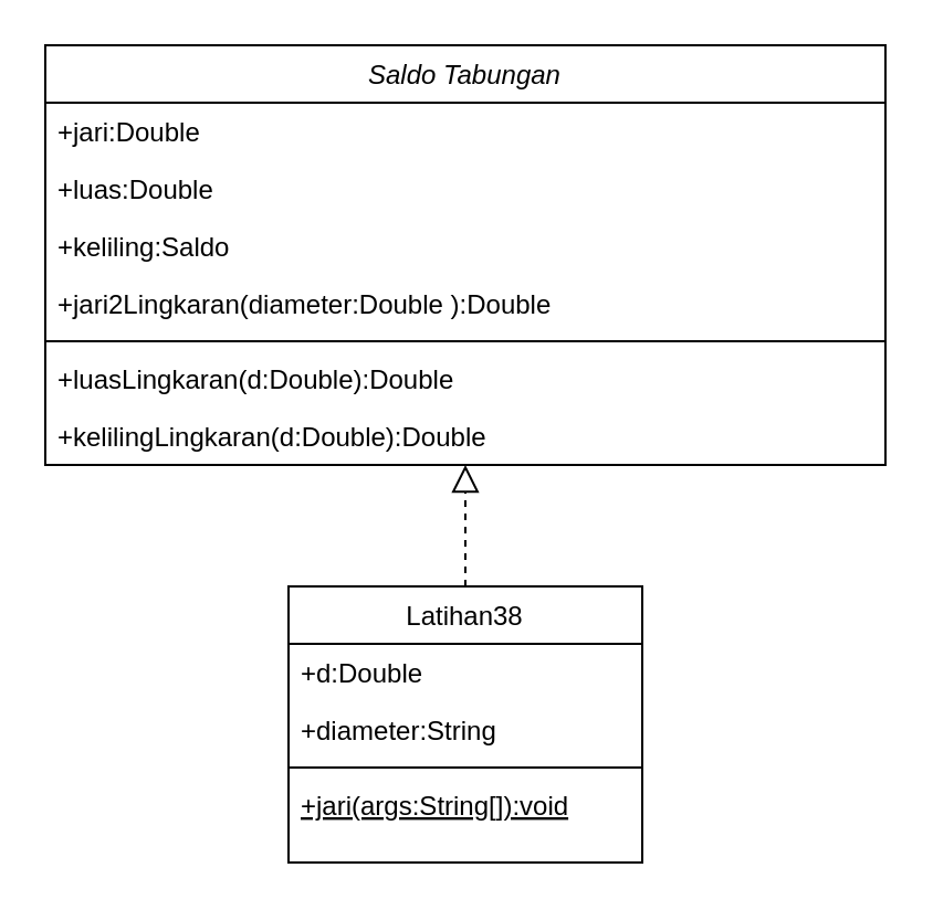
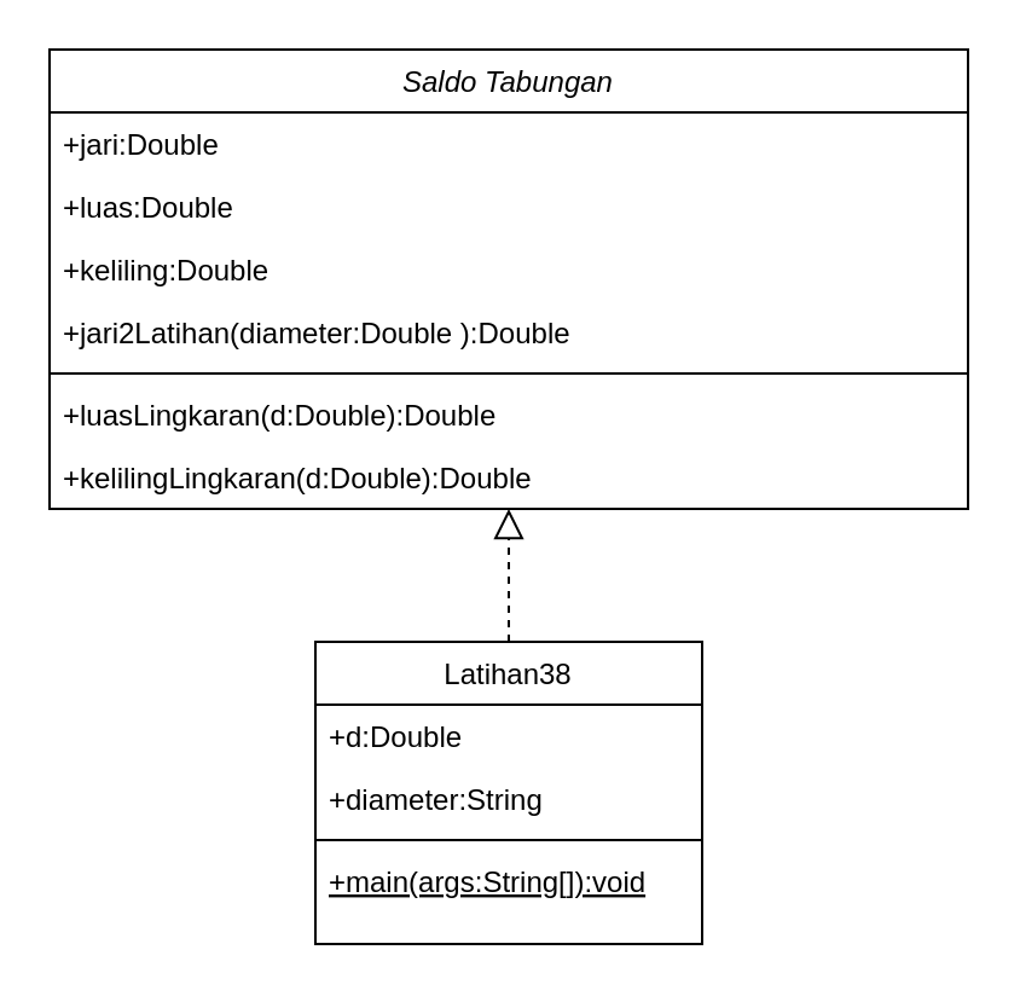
  <mxCell id="0" />
  <mxCell id="1" parent="0" />
  <mxCell id="2" value="Saldo Tabungan" style="swimlane;fontStyle=2;align=center;verticalAlign=top;childLayout=stackLayout;horizontal=1;startSize=26;horizontalStack=0;resizeParent=1;resizeLast=0;collapsible=1;marginBottom=0;rounded=0;shadow=0;strokeWidth=1;" parent="1" vertex="1"><mxGeometry x="20" y="20" width="380" height="190" as="geometry"><mxRectangle x="230" y="140" width="160" height="26" as="alternateBounds" /></mxGeometry></mxCell>
  <mxCell id="3" value="+jari:Double" style="text;align=left;verticalAlign=top;spacingLeft=4;spacingRight=4;overflow=hidden;rotatable=0;points=[[0,0.5],[1,0.5]];portConstraint=eastwest;" parent="2" vertex="1"><mxGeometry y="26" width="380" height="26" as="geometry" /></mxCell>
  <mxCell id="4" value="+luas:Double" style="text;align=left;verticalAlign=top;spacingLeft=4;spacingRight=4;overflow=hidden;rotatable=0;points=[[0,0.5],[1,0.5]];portConstraint=eastwest;" parent="2" vertex="1"><mxGeometry y="52" width="380" height="26" as="geometry" /></mxCell>
- <mxCell id="5" value="+keliling:Saldo" style="text;align=left;verticalAlign=top;spacingLeft=4;spacingRight=4;overflow=hidden;rotatable=0;points=[[0,0.5],[1,0.5]];portConstraint=eastwest;" parent="2" vertex="1"><mxGeometry y="78" width="380" height="26" as="geometry" /></mxCell>
- <mxCell id="6" value="+jari2Lingkaran(diameter:Double ):Double" style="text;align=left;verticalAlign=top;spacingLeft=4;spacingRight=4;overflow=hidden;rotatable=0;points=[[0,0.5],[1,0.5]];portConstraint=eastwest;" parent="2" vertex="1"><mxGeometry y="104" width="380" height="26" as="geometry" /></mxCell>
+ <mxCell id="5" value="+keliling:Double" style="text;align=left;verticalAlign=top;spacingLeft=4;spacingRight=4;overflow=hidden;rotatable=0;points=[[0,0.5],[1,0.5]];portConstraint=eastwest;" parent="2" vertex="1"><mxGeometry y="78" width="380" height="26" as="geometry" /></mxCell>
+ <mxCell id="6" value="+jari2Latihan(diameter:Double ):Double" style="text;align=left;verticalAlign=top;spacingLeft=4;spacingRight=4;overflow=hidden;rotatable=0;points=[[0,0.5],[1,0.5]];portConstraint=eastwest;" parent="2" vertex="1"><mxGeometry y="104" width="380" height="26" as="geometry" /></mxCell>
  <mxCell id="7" value="" style="line;html=1;strokeWidth=1;align=left;verticalAlign=middle;spacingTop=-1;spacingLeft=3;spacingRight=3;rotatable=0;labelPosition=right;points=[];portConstraint=eastwest;" parent="2" vertex="1"><mxGeometry y="130" width="380" height="8" as="geometry" /></mxCell>
  <mxCell id="8" value="+luasLingkaran(d:Double):Double" style="text;align=left;verticalAlign=top;spacingLeft=4;spacingRight=4;overflow=hidden;rotatable=0;points=[[0,0.5],[1,0.5]];portConstraint=eastwest;" parent="2" vertex="1"><mxGeometry y="138" width="380" height="26" as="geometry" /></mxCell>
  <mxCell id="9" value="+kelilingLingkaran(d:Double):Double" style="text;align=left;verticalAlign=top;spacingLeft=4;spacingRight=4;overflow=hidden;rotatable=0;points=[[0,0.5],[1,0.5]];portConstraint=eastwest;" parent="2" vertex="1"><mxGeometry y="164" width="380" height="26" as="geometry" /></mxCell>
  <mxCell id="10" value="Latihan38" style="swimlane;fontStyle=0;align=center;verticalAlign=top;childLayout=stackLayout;horizontal=1;startSize=26;horizontalStack=0;resizeParent=1;resizeLast=0;collapsible=1;marginBottom=0;rounded=0;shadow=0;strokeWidth=1;" parent="1" vertex="1"><mxGeometry x="130" y="265" width="160" height="125" as="geometry"><mxRectangle x="130" y="380" width="160" height="26" as="alternateBounds" /></mxGeometry></mxCell>
  <mxCell id="11" value="+d:Double" style="text;align=left;verticalAlign=top;spacingLeft=4;spacingRight=4;overflow=hidden;rotatable=0;points=[[0,0.5],[1,0.5]];portConstraint=eastwest;" parent="10" vertex="1"><mxGeometry y="26" width="160" height="26" as="geometry" /></mxCell>
  <mxCell id="12" value="+diameter:String" style="text;align=left;verticalAlign=top;spacingLeft=4;spacingRight=4;overflow=hidden;rotatable=0;points=[[0,0.5],[1,0.5]];portConstraint=eastwest;rounded=0;shadow=0;html=0;" parent="10" vertex="1"><mxGeometry y="52" width="160" height="26" as="geometry" /></mxCell>
  <mxCell id="13" value="" style="line;html=1;strokeWidth=1;align=left;verticalAlign=middle;spacingTop=-1;spacingLeft=3;spacingRight=3;rotatable=0;labelPosition=right;points=[];portConstraint=eastwest;" parent="10" vertex="1"><mxGeometry y="78" width="160" height="8" as="geometry" /></mxCell>
- <mxCell id="14" value="+jari(args:String[]):void" style="text;align=left;verticalAlign=top;spacingLeft=4;spacingRight=4;overflow=hidden;rotatable=0;points=[[0,0.5],[1,0.5]];portConstraint=eastwest;fontStyle=4" parent="10" vertex="1"><mxGeometry y="86" width="160" height="18" as="geometry" /></mxCell>
+ <mxCell id="14" value="+main(args:String[]):void" style="text;align=left;verticalAlign=top;spacingLeft=4;spacingRight=4;overflow=hidden;rotatable=0;points=[[0,0.5],[1,0.5]];portConstraint=eastwest;fontStyle=4" parent="10" vertex="1"><mxGeometry y="86" width="160" height="18" as="geometry" /></mxCell>
  <mxCell id="15" value="" style="endArrow=block;endSize=10;endFill=0;shadow=0;strokeWidth=1;rounded=0;edgeStyle=elbowEdgeStyle;elbow=vertical;dashed=1;" parent="1" source="10" target="2" edge="1"><mxGeometry width="160" relative="1" as="geometry"><mxPoint x="0" y="43" as="sourcePoint" /><mxPoint x="0" y="43" as="targetPoint" /></mxGeometry></mxCell>
